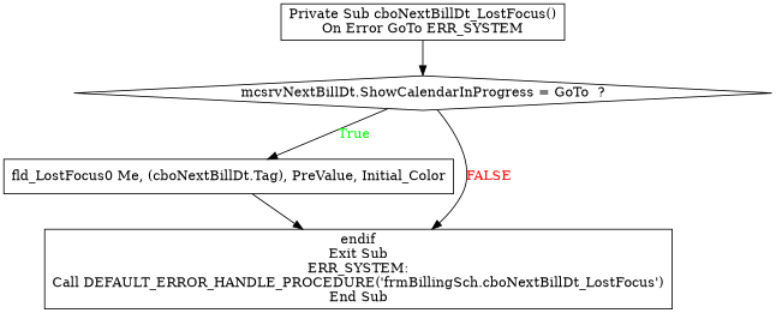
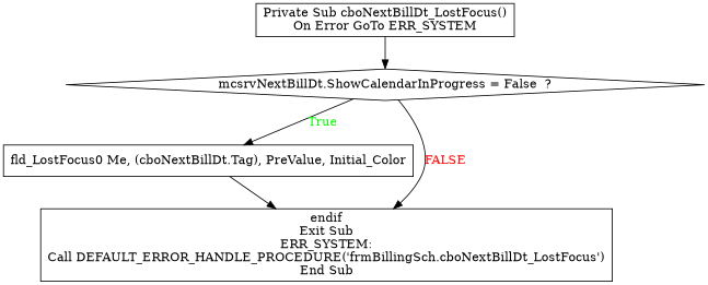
  digraph {
    node [shape=box]
    n1 [label="Private Sub cboNextBillDt_LostFocus()\nOn Error GoTo ERR_SYSTEM"]
-   n2 [label="mcsrvNextBillDt.ShowCalendarInProgress = GoTo  ?" shape=diamond]
+   n2 [label="mcsrvNextBillDt.ShowCalendarInProgress = False  ?" shape=diamond]
    n3 [label="fld_LostFocus0 Me, (cboNextBillDt.Tag), PreValue, Initial_Color"]
    n4 [label="endif\nExit Sub\nERR_SYSTEM:\nCall DEFAULT_ERROR_HANDLE_PROCEDURE('frmBillingSch.cboNextBillDt_LostFocus')\nEnd Sub"]
    n1 -> n2
    n2 -> n3 [fontcolor=GREEN label=True]
    n2 -> n4 [fontcolor=RED label=FALSE]
    n3 -> n4
  }
